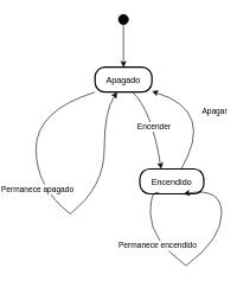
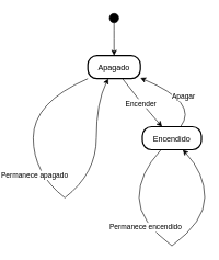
  <mxCell id="0" />
  <mxCell id="1" parent="0" />
  <mxCell id="2" value="" style="ellipse;fillColor=strokeColor;" vertex="1" parent="1"><mxGeometry x="136" y="20" width="14" height="14" as="geometry" /></mxCell>
- <mxCell id="3" value="Apagado" style="rounded=1;arcSize=40;strokeWidth=2" vertex="1" parent="1"><mxGeometry x="103" y="94" width="80" height="35" as="geometry" /></mxCell>
- <mxCell id="4" value="Encendido" style="rounded=1;arcSize=40;strokeWidth=2" vertex="1" parent="1"><mxGeometry x="166" y="237" width="90" height="35" as="geometry" /></mxCell>
+ <mxCell id="3" value="Apagado" style="rounded=1;arcSize=40;strokeWidth=2" vertex="1" parent="1"><mxGeometry x="103" y="84" width="80" height="35" as="geometry" /></mxCell>
+ <mxCell id="4" value="Encendido" style="rounded=1;arcSize=40;strokeWidth=2" vertex="1" parent="1"><mxGeometry x="186" y="192" width="90" height="35" as="geometry" /></mxCell>
  <mxCell id="5" value="" style="whiteSpace=wrap;strokeWidth=2;" vertex="1" parent="1"><mxGeometry x="20" y="209" as="geometry" /></mxCell>
  <mxCell id="6" value="" style="whiteSpace=wrap;strokeWidth=2;" vertex="1" parent="1"><mxGeometry x="68" y="300" as="geometry" /></mxCell>
  <mxCell id="7" value="" style="whiteSpace=wrap;strokeWidth=2;" vertex="1" parent="1"><mxGeometry x="181" y="300" as="geometry" /></mxCell>
  <mxCell id="8" value="" style="whiteSpace=wrap;strokeWidth=2;" vertex="1" parent="1"><mxGeometry x="231" y="373" as="geometry" /></mxCell>
  <mxCell id="9" value="" style="curved=1;startArrow=none;;exitX=0.51;exitY=1;entryX=0.5;entryY=0;" edge="1" parent="1" source="2" target="3"><mxGeometry relative="1" as="geometry"><Array as="points" /></mxGeometry></mxCell>
  <mxCell id="10" value="Encender" style="curved=1;startArrow=none;;exitX=0.66;exitY=1;entryX=0.33;entryY=-0.01;" edge="1" parent="1" source="3" target="4"><mxGeometry relative="1" as="geometry"><Array as="points"><mxPoint x="183" y="155" /></Array></mxGeometry></mxCell>
  <mxCell id="11" value="Apagar" style="curved=1;startArrow=none;;exitX=0.65;exitY=-0.01;entryX=1;entryY=0.97;" edge="1" parent="1" source="4" target="3"><mxGeometry relative="1" as="geometry"><Array as="points"><mxPoint x="272" y="155" /></Array></mxGeometry></mxCell>
  <mxCell id="12" value="" style="curved=1;startArrow=none;endArrow=none;exitX=0;exitY=1;entryX=Infinity;entryY=Infinity;" edge="1" parent="1" source="3" target="5"><mxGeometry relative="1" as="geometry"><Array as="points"><mxPoint x="20" y="155" /></Array></mxGeometry></mxCell>
  <mxCell id="13" value="Permanece apagado" style="curved=1;startArrow=none;endArrow=none;exitX=Infinity;exitY=Infinity;entryX=-Infinity;entryY=-Infinity;" edge="1" parent="1" source="5" target="6"><mxGeometry relative="1" as="geometry"><Array as="points"><mxPoint x="20" y="263" /></Array></mxGeometry></mxCell>
  <mxCell id="14" value="" style="curved=1;startArrow=none;;exitX=-Infinity;exitY=-Infinity;entryX=0.39;entryY=1;" edge="1" parent="1" source="6" target="3"><mxGeometry relative="1" as="geometry"><Array as="points"><mxPoint x="116" y="263" /><mxPoint x="116" y="155" /></Array></mxGeometry></mxCell>
  <mxCell id="15" value="" style="curved=1;startArrow=none;endArrow=none;exitX=0.32;exitY=0.99;entryX=-Infinity;entryY=-Infinity;" edge="1" parent="1" source="4" target="7"><mxGeometry relative="1" as="geometry"><Array as="points"><mxPoint x="181" y="263" /></Array></mxGeometry></mxCell>
  <mxCell id="16" value="Permanece encendido" style="curved=1;startArrow=none;endArrow=none;exitX=-Infinity;exitY=-Infinity;entryX=-Infinity;entryY=-Infinity;" edge="1" parent="1" source="7" target="8"><mxGeometry relative="1" as="geometry"><Array as="points"><mxPoint x="181" y="336" /></Array></mxGeometry></mxCell>
  <mxCell id="17" value="" style="curved=1;startArrow=none;;exitX=Infinity;exitY=-Infinity;entryX=0.68;entryY=0.99;" edge="1" parent="1" source="8" target="4"><mxGeometry relative="1" as="geometry"><Array as="points"><mxPoint x="281" y="336" /><mxPoint x="281" y="263" /></Array></mxGeometry></mxCell>
